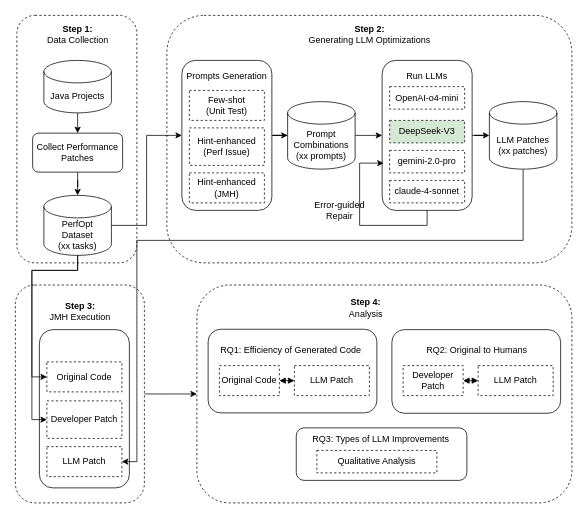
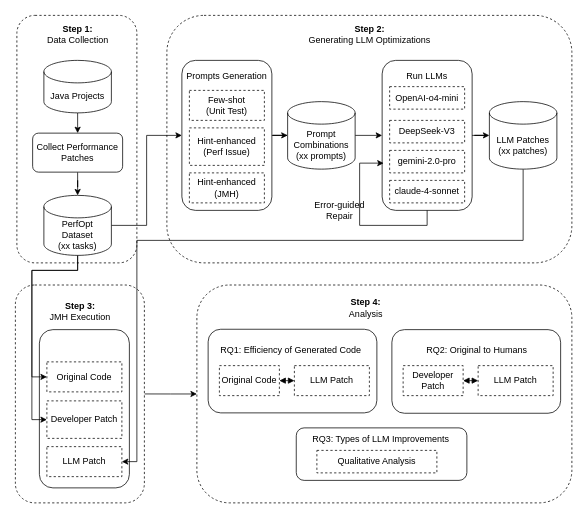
  <mxCell id="0" />
  <mxCell id="1" parent="0" />
  <mxCell id="2" value="&lt;div&gt;&lt;br&gt;&lt;/div&gt;&lt;div&gt;&lt;br&gt;&lt;/div&gt;&lt;div&gt;&lt;br&gt;&lt;/div&gt;&lt;div&gt;&lt;br&gt;&lt;/div&gt;&lt;div&gt;&lt;br&gt;&lt;/div&gt;&lt;div&gt;&lt;br&gt;&lt;/div&gt;&lt;div&gt;&lt;br&gt;&lt;/div&gt;&lt;div&gt;&lt;br&gt;&lt;/div&gt;&lt;div&gt;&lt;br&gt;&lt;/div&gt;&lt;div&gt;&lt;br&gt;&lt;/div&gt;&lt;div&gt;&lt;br&gt;&lt;/div&gt;&lt;div&gt;&lt;br&gt;&lt;/div&gt;&lt;div&gt;&lt;br&gt;&lt;/div&gt;&lt;div&gt;&lt;br&gt;&lt;/div&gt;&lt;div&gt;&lt;br&gt;&lt;/div&gt;" style="rounded=1;whiteSpace=wrap;html=1;fontFamily=Helvetica;dashed=1;" vertex="1" parent="1"><mxGeometry x="262" y="379.5" width="500" height="290.5" as="geometry" /></mxCell>
  <mxCell id="3" style="edgeStyle=orthogonalEdgeStyle;rounded=0;orthogonalLoop=1;jettySize=auto;html=1;exitX=1;exitY=0.5;exitDx=0;exitDy=0;" edge="1" parent="1" source="4" target="2"><mxGeometry relative="1" as="geometry" /></mxCell>
  <mxCell id="4" value="&lt;div&gt;&lt;br&gt;&lt;/div&gt;&lt;div&gt;&lt;br&gt;&lt;/div&gt;&lt;div&gt;&lt;br&gt;&lt;/div&gt;&lt;div&gt;&lt;br&gt;&lt;/div&gt;&lt;div&gt;&lt;br&gt;&lt;/div&gt;&lt;div&gt;&lt;br&gt;&lt;/div&gt;&lt;div&gt;&lt;br&gt;&lt;/div&gt;&lt;div&gt;&lt;br&gt;&lt;/div&gt;&lt;div&gt;&lt;br&gt;&lt;/div&gt;&lt;div&gt;&lt;br&gt;&lt;/div&gt;&lt;div&gt;&lt;br&gt;&lt;/div&gt;&lt;div&gt;&lt;br&gt;&lt;/div&gt;&lt;div&gt;&lt;br&gt;&lt;/div&gt;&lt;div&gt;&lt;br&gt;&lt;/div&gt;&lt;div&gt;&lt;br&gt;&lt;/div&gt;" style="rounded=1;whiteSpace=wrap;html=1;fontFamily=Helvetica;dashed=1;" vertex="1" parent="1"><mxGeometry x="20" y="379.5" width="172" height="290.5" as="geometry" /></mxCell>
  <mxCell id="5" value="&lt;div&gt;&lt;br&gt;&lt;/div&gt;&lt;div&gt;&lt;br&gt;&lt;/div&gt;&lt;div&gt;&lt;br&gt;&lt;/div&gt;&lt;div&gt;&lt;br&gt;&lt;/div&gt;&lt;div&gt;&lt;br&gt;&lt;/div&gt;&lt;div&gt;&lt;br&gt;&lt;/div&gt;&lt;div&gt;&lt;br&gt;&lt;/div&gt;&lt;div&gt;&lt;br&gt;&lt;/div&gt;&lt;div&gt;&lt;br&gt;&lt;/div&gt;&lt;div&gt;&lt;br&gt;&lt;/div&gt;" style="rounded=1;whiteSpace=wrap;html=1;fontFamily=Helvetica;movable=1;resizable=1;rotatable=1;deletable=1;editable=1;locked=0;connectable=1;" vertex="1" parent="1"><mxGeometry x="52" y="439" width="120" height="211" as="geometry" /></mxCell>
  <mxCell id="6" value="&lt;div&gt;&lt;br&gt;&lt;/div&gt;&lt;div&gt;&lt;br&gt;&lt;/div&gt;&lt;div&gt;&lt;br&gt;&lt;/div&gt;&lt;div&gt;&lt;br&gt;&lt;/div&gt;&lt;div&gt;&lt;br&gt;&lt;/div&gt;&lt;div&gt;&lt;br&gt;&lt;/div&gt;&lt;div&gt;&lt;br&gt;&lt;/div&gt;&lt;div&gt;&lt;br&gt;&lt;/div&gt;&lt;div&gt;&lt;br&gt;&lt;/div&gt;&lt;div&gt;&lt;br&gt;&lt;/div&gt;&lt;div&gt;&lt;br&gt;&lt;/div&gt;&lt;div&gt;&lt;br&gt;&lt;/div&gt;&lt;div&gt;&lt;br&gt;&lt;/div&gt;&lt;div&gt;&lt;br&gt;&lt;/div&gt;&lt;div&gt;&lt;br&gt;&lt;/div&gt;" style="rounded=1;whiteSpace=wrap;html=1;fontFamily=Helvetica;dashed=1;" vertex="1" parent="1"><mxGeometry x="222" y="20" width="540" height="330" as="geometry" /></mxCell>
  <mxCell id="7" value="&lt;div&gt;&lt;br&gt;&lt;/div&gt;&lt;div&gt;&lt;br&gt;&lt;/div&gt;&lt;div&gt;&lt;br&gt;&lt;/div&gt;&lt;div&gt;&lt;br&gt;&lt;/div&gt;&lt;div&gt;&lt;br&gt;&lt;/div&gt;&lt;div&gt;&lt;br&gt;&lt;/div&gt;&lt;div&gt;&lt;br&gt;&lt;/div&gt;&lt;div&gt;&lt;br&gt;&lt;/div&gt;&lt;div&gt;&lt;br&gt;&lt;/div&gt;&lt;div&gt;&lt;br&gt;&lt;/div&gt;&lt;div&gt;&lt;br&gt;&lt;/div&gt;&lt;div&gt;&lt;br&gt;&lt;/div&gt;&lt;div&gt;&lt;br&gt;&lt;/div&gt;&lt;div&gt;&lt;br&gt;&lt;/div&gt;&lt;div&gt;&lt;br&gt;&lt;/div&gt;" style="rounded=1;whiteSpace=wrap;html=1;fontFamily=Helvetica;dashed=1;" vertex="1" parent="1"><mxGeometry x="22" y="20" width="160" height="330" as="geometry" /></mxCell>
  <mxCell id="8" style="edgeStyle=orthogonalEdgeStyle;rounded=0;orthogonalLoop=1;jettySize=auto;html=1;exitX=0.5;exitY=1;exitDx=0;exitDy=0;exitPerimeter=0;entryX=0.5;entryY=0;entryDx=0;entryDy=0;" parent="1" source="9" target="11" edge="1"><mxGeometry relative="1" as="geometry" /></mxCell>
  <mxCell id="9" value="Java Projects" style="shape=cylinder3;whiteSpace=wrap;html=1;boundedLbl=1;backgroundOutline=1;size=15;fontFamily=Helvetica;" parent="1" vertex="1"><mxGeometry x="58" y="80" width="90" height="70" as="geometry" /></mxCell>
  <mxCell id="10" style="edgeStyle=orthogonalEdgeStyle;rounded=0;orthogonalLoop=1;jettySize=auto;html=1;exitX=0.5;exitY=1;exitDx=0;exitDy=0;" edge="1" parent="1" source="11" target="15"><mxGeometry relative="1" as="geometry" /></mxCell>
  <mxCell id="11" value="&lt;div&gt;Collect Performance Patches&lt;/div&gt;" style="rounded=1;whiteSpace=wrap;html=1;fontFamily=Helvetica;" parent="1" vertex="1"><mxGeometry x="43" y="177" width="120" height="52" as="geometry" /></mxCell>
  <mxCell id="12" value="&lt;div&gt;&lt;br&gt;&lt;/div&gt;&lt;div&gt;&lt;br&gt;&lt;/div&gt;&lt;div&gt;&lt;br&gt;&lt;/div&gt;&lt;div&gt;&lt;br&gt;&lt;/div&gt;&lt;div&gt;&lt;br&gt;&lt;/div&gt;&lt;div&gt;&lt;br&gt;&lt;/div&gt;&lt;div&gt;&lt;br&gt;&lt;/div&gt;&lt;div&gt;&lt;br&gt;&lt;/div&gt;&lt;div&gt;&lt;br&gt;&lt;/div&gt;&lt;div&gt;&lt;br&gt;&lt;/div&gt;" style="rounded=1;whiteSpace=wrap;html=1;fontFamily=Helvetica;" parent="1" vertex="1"><mxGeometry x="277" y="438.5" width="225" height="111.5" as="geometry" /></mxCell>
  <mxCell id="13" style="edgeStyle=orthogonalEdgeStyle;rounded=0;orthogonalLoop=1;jettySize=auto;html=1;exitX=1;exitY=0.5;exitDx=0;exitDy=0;exitPerimeter=0;entryX=0;entryY=0.5;entryDx=0;entryDy=0;" edge="1" parent="1" source="15" target="18"><mxGeometry relative="1" as="geometry" /></mxCell>
  <mxCell id="14" style="edgeStyle=orthogonalEdgeStyle;rounded=0;orthogonalLoop=1;jettySize=auto;html=1;exitX=0.5;exitY=1;exitDx=0;exitDy=0;exitPerimeter=0;entryX=0;entryY=0.5;entryDx=0;entryDy=0;" edge="1" parent="1" source="15" target="38"><mxGeometry relative="1" as="geometry"><mxPoint x="132" y="540" as="targetPoint" /><Array as="points"><mxPoint x="103" y="360" /><mxPoint x="42" y="360" /><mxPoint x="42" y="502" /></Array></mxGeometry></mxCell>
  <mxCell id="15" value="PerfOpt&lt;div&gt;Dataset&lt;/div&gt;&lt;div&gt;(xx tasks)&lt;/div&gt;" style="shape=cylinder3;whiteSpace=wrap;html=1;boundedLbl=1;backgroundOutline=1;size=15;fontFamily=Helvetica;" vertex="1" parent="1"><mxGeometry x="58" y="260" width="90" height="80" as="geometry" /></mxCell>
  <mxCell id="16" value="&lt;div&gt;&lt;b&gt;Step 1:&lt;/b&gt;&lt;/div&gt;Data Collection" style="text;html=1;align=center;verticalAlign=middle;resizable=0;points=[];autosize=1;strokeColor=none;fillColor=none;" vertex="1" parent="1"><mxGeometry x="53" y="25" width="100" height="40" as="geometry" /></mxCell>
  <mxCell id="17" value="" style="group" vertex="1" connectable="0" parent="1"><mxGeometry x="242" y="80" width="120" height="200" as="geometry" /></mxCell>
  <mxCell id="18" value="Prompts Generation&lt;div&gt;&lt;br&gt;&lt;/div&gt;&lt;div&gt;&lt;br&gt;&lt;/div&gt;&lt;div&gt;&lt;br&gt;&lt;/div&gt;&lt;div&gt;&lt;br&gt;&lt;/div&gt;&lt;div&gt;&lt;br&gt;&lt;/div&gt;&lt;div&gt;&lt;br&gt;&lt;/div&gt;&lt;div&gt;&lt;br&gt;&lt;/div&gt;&lt;div&gt;&lt;br&gt;&lt;/div&gt;&lt;div&gt;&lt;br&gt;&lt;/div&gt;&lt;div&gt;&lt;br&gt;&lt;/div&gt;&lt;div&gt;&lt;br&gt;&lt;/div&gt;" style="rounded=1;whiteSpace=wrap;html=1;fontFamily=Helvetica;" parent="17" vertex="1"><mxGeometry width="120" height="200" as="geometry" /></mxCell>
  <mxCell id="19" value="Few-shot&lt;div&gt;(Unit Test)&lt;/div&gt;" style="rounded=0;whiteSpace=wrap;html=1;fontFamily=Helvetica;dashed=1;" parent="17" vertex="1"><mxGeometry x="10" y="40" width="100" height="40" as="geometry" /></mxCell>
  <mxCell id="20" value="Hint-enhanced (Perf Issue)" style="rounded=0;whiteSpace=wrap;html=1;fontFamily=Helvetica;dashed=1;" parent="17" vertex="1"><mxGeometry x="10" y="90" width="100" height="50" as="geometry" /></mxCell>
  <mxCell id="21" value="Hint-enhanced&lt;div&gt;&lt;span style=&quot;background-color: transparent; color: light-dark(rgb(0, 0, 0), rgb(255, 255, 255));&quot;&gt;(JMH)&lt;/span&gt;&lt;/div&gt;" style="rounded=0;whiteSpace=wrap;html=1;fontFamily=Helvetica;dashed=1;" parent="17" vertex="1"><mxGeometry x="10" y="150" width="100" height="40" as="geometry" /></mxCell>
  <mxCell id="22" style="edgeStyle=orthogonalEdgeStyle;rounded=0;orthogonalLoop=1;jettySize=auto;html=1;exitX=1;exitY=0.5;exitDx=0;exitDy=0;exitPerimeter=0;entryX=0;entryY=0.5;entryDx=0;entryDy=0;" edge="1" parent="1" source="23" target="28"><mxGeometry relative="1" as="geometry"><Array as="points"><mxPoint x="502" y="180" /></Array></mxGeometry></mxCell>
  <mxCell id="23" value="Prompt&lt;div&gt;Combinations&lt;/div&gt;&lt;div&gt;(xx prompts)&lt;/div&gt;" style="shape=cylinder3;whiteSpace=wrap;html=1;boundedLbl=1;backgroundOutline=1;size=15;fontFamily=Helvetica;" vertex="1" parent="1"><mxGeometry x="383" y="135" width="90" height="90" as="geometry" /></mxCell>
  <mxCell id="24" value="&lt;div&gt;&lt;b&gt;Step 2:&lt;/b&gt;&lt;/div&gt;Generating LLM Optimizations" style="text;html=1;align=center;verticalAlign=middle;resizable=0;points=[];autosize=1;strokeColor=none;fillColor=none;" vertex="1" parent="1"><mxGeometry x="397" y="25" width="190" height="40" as="geometry" /></mxCell>
  <mxCell id="25" value="" style="edgeStyle=orthogonalEdgeStyle;rounded=0;orthogonalLoop=1;jettySize=auto;html=1;" edge="1" parent="1" source="18" target="23"><mxGeometry relative="1" as="geometry" /></mxCell>
  <mxCell id="26" value="Error-guided&lt;div&gt;Repair&lt;/div&gt;" style="text;html=1;align=center;verticalAlign=middle;resizable=0;points=[];autosize=1;strokeColor=none;fillColor=none;" vertex="1" parent="1"><mxGeometry x="407" y="260" width="90" height="40" as="geometry" /></mxCell>
  <mxCell id="27" value="" style="group" vertex="1" connectable="0" parent="1"><mxGeometry x="479" y="80" width="150" height="220" as="geometry" /></mxCell>
  <mxCell id="28" value="Run LLMs&lt;div&gt;&lt;br&gt;&lt;/div&gt;&lt;div&gt;&lt;br&gt;&lt;/div&gt;&lt;div&gt;&lt;br&gt;&lt;/div&gt;&lt;div&gt;&lt;br&gt;&lt;/div&gt;&lt;div&gt;&lt;br&gt;&lt;/div&gt;&lt;div&gt;&lt;br&gt;&lt;/div&gt;&lt;div&gt;&lt;br&gt;&lt;/div&gt;&lt;div&gt;&lt;br&gt;&lt;/div&gt;&lt;div&gt;&lt;br&gt;&lt;/div&gt;&lt;div&gt;&lt;br&gt;&lt;/div&gt;&lt;div&gt;&lt;br&gt;&lt;/div&gt;" style="rounded=1;whiteSpace=wrap;html=1;align=center;fontFamily=Helvetica;" parent="27" vertex="1"><mxGeometry x="30" width="120" height="200" as="geometry" /></mxCell>
  <mxCell id="29" value="OpenAI-o4-mini" style="rounded=0;whiteSpace=wrap;html=1;dashed=1;fontFamily=Helvetica;" parent="27" vertex="1"><mxGeometry x="40" y="35" width="100" height="30" as="geometry" /></mxCell>
- <mxCell id="30" value="DeepSeek-V3" style="rounded=0;whiteSpace=wrap;html=1;strokeColor=default;dashed=1;fontFamily=Helvetica;fillColor=#d5e8d4;" parent="27" vertex="1"><mxGeometry x="40" y="80" width="100" height="30" as="geometry" /></mxCell>
+ <mxCell id="30" value="DeepSeek-V3" style="rounded=0;whiteSpace=wrap;html=1;strokeColor=default;dashed=1;fontFamily=Helvetica;" parent="27" vertex="1"><mxGeometry x="40" y="80" width="100" height="30" as="geometry" /></mxCell>
  <mxCell id="31" value="gemini-2.0-pro" style="rounded=0;whiteSpace=wrap;html=1;dashed=1;fontFamily=Helvetica;" parent="27" vertex="1"><mxGeometry x="40" y="120" width="100" height="30" as="geometry" /></mxCell>
  <mxCell id="32" value="claude-4-sonnet" style="rounded=0;whiteSpace=wrap;html=1;dashed=1;fontFamily=Helvetica;" parent="27" vertex="1"><mxGeometry x="40" y="160" width="100" height="30" as="geometry" /></mxCell>
  <mxCell id="33" style="edgeStyle=orthogonalEdgeStyle;rounded=0;orthogonalLoop=1;jettySize=auto;html=1;entryX=0.017;entryY=0.685;entryDx=0;entryDy=0;entryPerimeter=0;exitX=0.5;exitY=1;exitDx=0;exitDy=0;" edge="1" parent="27" source="28" target="28"><mxGeometry relative="1" as="geometry"><mxPoint x="20" y="138" as="targetPoint" /><Array as="points"><mxPoint x="90" y="220" /><mxPoint y="220" /><mxPoint y="137" /></Array></mxGeometry></mxCell>
  <mxCell id="34" style="edgeStyle=orthogonalEdgeStyle;rounded=0;orthogonalLoop=1;jettySize=auto;html=1;exitX=0.5;exitY=1;exitDx=0;exitDy=0;exitPerimeter=0;entryX=1;entryY=0.5;entryDx=0;entryDy=0;" edge="1" parent="1" source="35" target="40"><mxGeometry relative="1" as="geometry"><Array as="points"><mxPoint x="697" y="320" /><mxPoint x="182" y="320" /><mxPoint x="182" y="615" /></Array></mxGeometry></mxCell>
  <mxCell id="35" value="LLM Patches&lt;div&gt;(xx patches)&lt;/div&gt;" style="shape=cylinder3;whiteSpace=wrap;html=1;boundedLbl=1;backgroundOutline=1;size=15;fontFamily=Helvetica;" vertex="1" parent="1"><mxGeometry x="652" y="135" width="90" height="90" as="geometry" /></mxCell>
  <mxCell id="36" value="" style="edgeStyle=orthogonalEdgeStyle;rounded=0;orthogonalLoop=1;jettySize=auto;html=1;" edge="1" parent="1" source="28" target="35"><mxGeometry relative="1" as="geometry" /></mxCell>
  <mxCell id="37" value="&lt;div&gt;&lt;b&gt;Step 3:&lt;/b&gt;&lt;/div&gt;&lt;div&gt;JMH Execution&lt;/div&gt;" style="text;html=1;align=center;verticalAlign=middle;resizable=0;points=[];autosize=1;strokeColor=none;fillColor=none;" vertex="1" parent="1"><mxGeometry x="56" y="395" width="100" height="40" as="geometry" /></mxCell>
  <mxCell id="38" value="Original Code" style="rounded=0;whiteSpace=wrap;html=1;fontFamily=Helvetica;dashed=1;" vertex="1" parent="1"><mxGeometry x="62" y="482" width="100" height="40" as="geometry" /></mxCell>
  <mxCell id="39" value="Developer Patch" style="rounded=0;whiteSpace=wrap;html=1;fontFamily=Helvetica;dashed=1;" vertex="1" parent="1"><mxGeometry x="62" y="534" width="100" height="50" as="geometry" /></mxCell>
  <mxCell id="40" value="LLM Patch" style="rounded=0;whiteSpace=wrap;html=1;fontFamily=Helvetica;dashed=1;" vertex="1" parent="1"><mxGeometry x="62" y="595" width="100" height="40" as="geometry" /></mxCell>
  <mxCell id="41" style="edgeStyle=orthogonalEdgeStyle;rounded=0;orthogonalLoop=1;jettySize=auto;html=1;exitX=0.5;exitY=1;exitDx=0;exitDy=0;" edge="1" parent="1" source="38" target="38"><mxGeometry relative="1" as="geometry" /></mxCell>
  <mxCell id="42" style="edgeStyle=orthogonalEdgeStyle;rounded=0;orthogonalLoop=1;jettySize=auto;html=1;exitX=0.5;exitY=1;exitDx=0;exitDy=0;exitPerimeter=0;entryX=0;entryY=0.5;entryDx=0;entryDy=0;" edge="1" parent="1" source="15" target="39"><mxGeometry relative="1" as="geometry"><mxPoint x="122" y="350" as="sourcePoint" /><mxPoint x="202" y="512" as="targetPoint" /><Array as="points"><mxPoint x="103" y="360" /><mxPoint x="42" y="360" /><mxPoint x="42" y="559" /></Array></mxGeometry></mxCell>
  <mxCell id="43" value="&lt;div&gt;&lt;b&gt;Step 4:&lt;/b&gt;&lt;/div&gt;&lt;div&gt;Analysis&lt;/div&gt;" style="text;html=1;align=center;verticalAlign=middle;resizable=0;points=[];autosize=1;strokeColor=none;fillColor=none;" vertex="1" parent="1"><mxGeometry x="452" y="390" width="70" height="40" as="geometry" /></mxCell>
  <mxCell id="44" value="RQ1: Efficiency of Generated Code" style="text;html=1;align=center;verticalAlign=middle;resizable=0;points=[];autosize=1;strokeColor=none;fillColor=none;" vertex="1" parent="1"><mxGeometry x="282" y="451.25" width="210" height="30" as="geometry" /></mxCell>
  <mxCell id="45" style="edgeStyle=orthogonalEdgeStyle;rounded=0;orthogonalLoop=1;jettySize=auto;html=1;exitX=1;exitY=0.5;exitDx=0;exitDy=0;entryX=0;entryY=0.5;entryDx=0;entryDy=0;endArrow=block;endFill=1;startArrow=block;startFill=1;" edge="1" parent="1" source="46" target="47"><mxGeometry relative="1" as="geometry" /></mxCell>
  <mxCell id="46" value="Original Code" style="rounded=0;whiteSpace=wrap;html=1;fontFamily=Helvetica;dashed=1;" vertex="1" parent="1"><mxGeometry x="292" y="487" width="80" height="40" as="geometry" /></mxCell>
  <mxCell id="47" value="LLM Patch" style="rounded=0;whiteSpace=wrap;html=1;fontFamily=Helvetica;dashed=1;" vertex="1" parent="1"><mxGeometry x="392" y="487" width="100" height="40" as="geometry" /></mxCell>
  <mxCell id="48" value="&lt;div&gt;&lt;br&gt;&lt;/div&gt;&lt;div&gt;&lt;br&gt;&lt;/div&gt;&lt;div&gt;&lt;br&gt;&lt;/div&gt;&lt;div&gt;&lt;br&gt;&lt;/div&gt;&lt;div&gt;&lt;br&gt;&lt;/div&gt;&lt;div&gt;&lt;br&gt;&lt;/div&gt;&lt;div&gt;&lt;br&gt;&lt;/div&gt;&lt;div&gt;&lt;br&gt;&lt;/div&gt;&lt;div&gt;&lt;br&gt;&lt;/div&gt;&lt;div&gt;&lt;br&gt;&lt;/div&gt;" style="rounded=1;whiteSpace=wrap;html=1;fontFamily=Helvetica;" vertex="1" parent="1"><mxGeometry x="522" y="439" width="225" height="111.5" as="geometry" /></mxCell>
  <mxCell id="49" value="RQ2: Original to Humans" style="text;html=1;align=center;verticalAlign=middle;resizable=0;points=[];autosize=1;strokeColor=none;fillColor=none;" vertex="1" parent="1"><mxGeometry x="544.5" y="451.25" width="180" height="30" as="geometry" /></mxCell>
  <mxCell id="50" style="edgeStyle=orthogonalEdgeStyle;rounded=0;orthogonalLoop=1;jettySize=auto;html=1;exitX=1;exitY=0.5;exitDx=0;exitDy=0;entryX=0;entryY=0.5;entryDx=0;entryDy=0;endArrow=block;endFill=1;startArrow=block;startFill=1;" edge="1" parent="1" source="51" target="52"><mxGeometry relative="1" as="geometry" /></mxCell>
  <mxCell id="51" value="Developer&lt;div&gt;Patch&lt;/div&gt;" style="rounded=0;whiteSpace=wrap;html=1;fontFamily=Helvetica;dashed=1;" vertex="1" parent="1"><mxGeometry x="537" y="487" width="80" height="40" as="geometry" /></mxCell>
  <mxCell id="52" value="LLM Patch" style="rounded=0;whiteSpace=wrap;html=1;fontFamily=Helvetica;dashed=1;" vertex="1" parent="1"><mxGeometry x="637" y="487" width="100" height="40" as="geometry" /></mxCell>
  <mxCell id="53" value="&lt;div&gt;&lt;br&gt;&lt;/div&gt;&lt;div&gt;&lt;br&gt;&lt;/div&gt;&lt;div&gt;&lt;br&gt;&lt;/div&gt;&lt;div&gt;&lt;br&gt;&lt;/div&gt;&lt;div&gt;&lt;br&gt;&lt;/div&gt;&lt;div&gt;&lt;br&gt;&lt;/div&gt;&lt;div&gt;&lt;br&gt;&lt;/div&gt;&lt;div&gt;&lt;br&gt;&lt;/div&gt;&lt;div&gt;&lt;br&gt;&lt;/div&gt;&lt;div&gt;&lt;br&gt;&lt;/div&gt;" style="rounded=1;whiteSpace=wrap;html=1;fontFamily=Helvetica;" vertex="1" parent="1"><mxGeometry x="394.5" y="570" width="227.5" height="70" as="geometry" /></mxCell>
  <mxCell id="54" value="RQ3: Types of LLM Improvements" style="text;html=1;align=center;verticalAlign=middle;resizable=0;points=[];autosize=1;strokeColor=none;fillColor=none;" vertex="1" parent="1"><mxGeometry x="401.5" y="570" width="210" height="30" as="geometry" /></mxCell>
  <mxCell id="55" value="Qualitative Analysis" style="rounded=0;whiteSpace=wrap;html=1;fontFamily=Helvetica;dashed=1;" vertex="1" parent="1"><mxGeometry x="422" y="600" width="160" height="30" as="geometry" /></mxCell>
